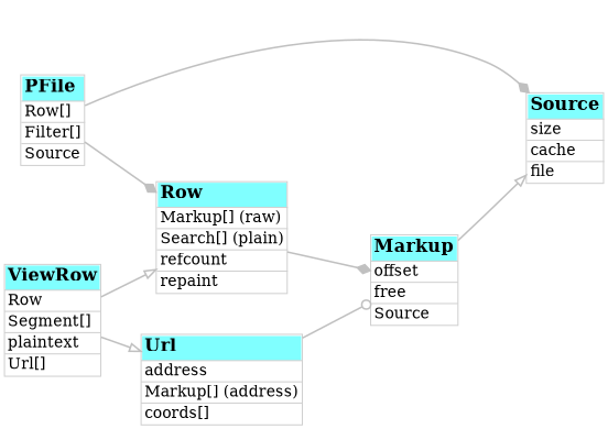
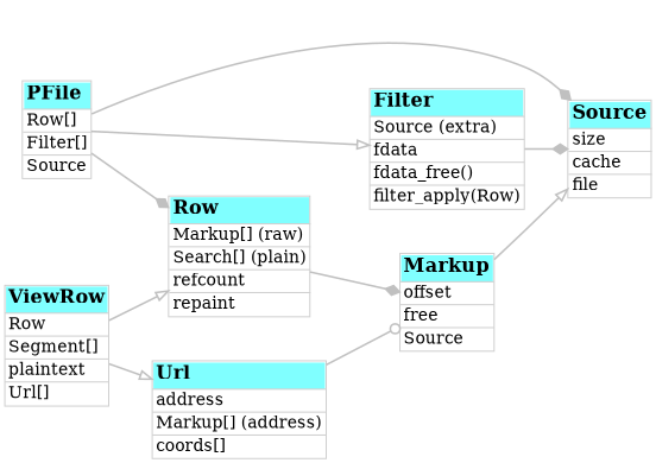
  digraph {
    nodesep=0.5
    rankdir=LR
    ranksep=0.5
    node [shape=plain]
    edge [arrowhead=diamond arrowsize=1.0 color="#c0c0c0" penwidth=1.5 style=bold]
    n1 [label=<<table cellspacing="0" border="1" rows="*" color="#d0d0d0"> 		<tr> 			<td border="0" align="left" bgcolor="#80ffff" port="top"><font color="#000000" point-size="16"><b>PFile</b></font></td> 		</tr> 		<tr> 			<td border="0" align="left">Row[]</td> 		</tr> 		<tr> 			<td border="0" align="left">Filter[]</td> 		</tr> 		<tr> 			<td border="0" align="left">Source</td> 		</tr> 		</table>>]
    n2 [label=<<table cellspacing="0" border="1" rows="*" color="#d0d0d0"> 		<tr> 			<td border="0" align="left" bgcolor="#80ffff" port="top"><font color="#000000" point-size="16"><b>Row</b></font></td> 		</tr> 		<tr> 			<td border="0" align="left">Markup[] (raw)</td> 		</tr> 		<tr> 			<td border="0" align="left">Search[] (plain)</td> 		</tr> 		<tr> 			<td border="0" align="left">refcount</td> 		</tr> 		<tr> 			<td border="0" align="left">repaint</td> 		</tr> 		</table>>]
    n3 [label=<<table cellspacing="0" border="1" rows="*" color="#d0d0d0"> 		<tr> 			<td border="0" align="left" bgcolor="#80ffff" port="top"><font color="#000000" point-size="16"><b>Source</b></font></td> 		</tr> 		<tr> 			<td border="0" align="left">size</td> 		</tr> 		<tr> 			<td border="0" align="left">cache</td> 		</tr> 		<tr> 			<td border="0" align="left">file</td> 		</tr> 		</table>>]
+   n4 [label=<<table cellspacing="0" border="1" rows="*" color="#d0d0d0"> 		<tr> 			<td border="0" align="left" bgcolor="#80ffff" port="top"><font color="#000000" point-size="16"><b>Filter</b></font></td> 		</tr> 		<tr> 			<td border="0" align="left">Source (extra)</td> 		</tr> 		<tr> 			<td border="0" align="left">fdata</td> 		</tr> 		<tr> 			<td border="0" align="left">fdata_free()</td> 		</tr> 		<tr> 			<td border="0" align="left">filter_apply(Row)</td> 		</tr> 		</table>>]
    n5 [label=<<table cellspacing="0" border="1" rows="*" color="#d0d0d0"> 		<tr> 			<td border="0" align="left" bgcolor="#80ffff" port="top"><font color="#000000" point-size="16"><b>Markup</b></font></td> 		</tr> 		<tr> 			<td border="0" align="left">offset</td> 		</tr> 		<tr> 			<td border="0" align="left">free</td> 		</tr> 		<tr> 			<td border="0" align="left">Source</td> 		</tr> 		</table>>]
    n6 [label=<<table cellspacing="0" border="1" rows="*" color="#d0d0d0"> 		<tr> 			<td border="0" align="left" bgcolor="#80ffff" port="top"><font color="#000000" point-size="16"><b>ViewRow</b></font></td> 		</tr> 		<tr> 			<td border="0" align="left">Row</td> 		</tr> 		<tr> 			<td border="0" align="left">Segment[]</td> 		</tr> 		<tr> 			<td border="0" align="left">plaintext</td> 		</tr> 		<tr> 			<td border="0" align="left">Url[]</td> 		</tr> 		</table>>]
    n7 [label=<<table cellspacing="0" border="1" rows="*" color="#d0d0d0"> 		<tr> 			<td border="0" align="left" bgcolor="#80ffff" port="top"><font color="#000000" point-size="16"><b>Url</b></font></td> 		</tr> 		<tr> 			<td border="0" align="left">address</td> 		</tr> 		<tr> 			<td border="0" align="left">Markup[] (address)</td> 		</tr> 		<tr> 			<td border="0" align="left">coords[]</td> 		</tr> 		</table>>]
    n1 -> n2
    n1 -> n3 [style=solid]
+   n1 -> n4 [arrowhead=onormal]
    n2 -> n5
+   n4 -> n3
    n5 -> n3 [arrowhead=onormal style=solid]
    n6 -> n2 [arrowhead=onormal]
    n6 -> n7 [arrowhead=onormal style=solid]
    n7 -> n5 [arrowhead=odot style=solid]
  }
